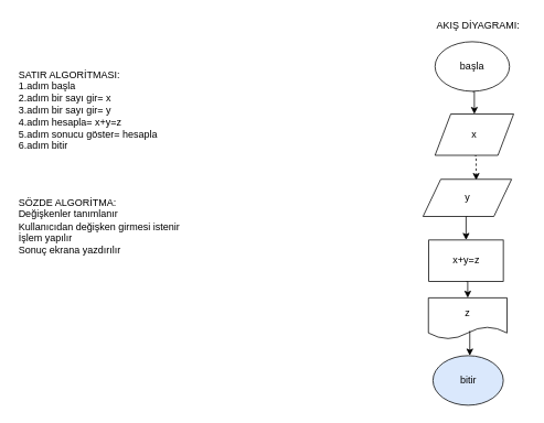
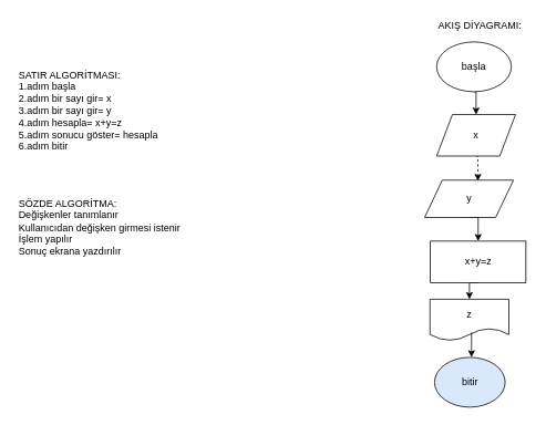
  <mxCell id="0" />
  <mxCell id="1" parent="0" />
  <mxCell id="2" value="&lt;div&gt;SATIR ALGORİTMASI:&lt;/div&gt;&lt;div&gt;1.adım başla&lt;/div&gt;&lt;div&gt;2.adım bir sayı gir= x&lt;/div&gt;&lt;div&gt;3.adım bir sayı gir= y&lt;/div&gt;&lt;div&gt;4.adım hesapla= x+y=z&lt;/div&gt;&lt;div&gt;5.adım sonucu göster= hesapla&lt;/div&gt;&lt;div&gt;6.adım bitir&lt;/div&gt;" style="text;html=1;resizable=0;points=[];autosize=1;align=left;verticalAlign=top;spacingTop=-4;" parent="1" vertex="1"><mxGeometry x="20" y="80" width="190" height="100" as="geometry" /></mxCell>
  <mxCell id="3" value="SÖZDE ALGORİTMA:&lt;br&gt;Değişkenler tanımlanır&lt;br&gt;Kullanıcıdan değişken girmesi istenir&lt;br&gt;İşlem yapılır&lt;br&gt;Sonuç ekrana yazdırılır" style="text;html=1;resizable=0;points=[];autosize=1;align=left;verticalAlign=top;spacingTop=-4;" parent="1" vertex="1"><mxGeometry x="20" y="235" width="220" height="70" as="geometry" /></mxCell>
  <mxCell id="4" style="edgeStyle=orthogonalEdgeStyle;rounded=0;orthogonalLoop=1;jettySize=auto;html=1;exitX=0.5;exitY=1;exitDx=0;exitDy=0;entryX=0.5;entryY=0;entryDx=0;entryDy=0;" parent="1" source="5" target="7" edge="1"><mxGeometry relative="1" as="geometry" /></mxCell>
  <mxCell id="5" value="başla" style="ellipse;whiteSpace=wrap;html=1;" parent="1" vertex="1"><mxGeometry x="525" y="50" width="90" height="60" as="geometry" /></mxCell>
  <mxCell id="6" style="edgeStyle=orthogonalEdgeStyle;rounded=0;orthogonalLoop=1;jettySize=auto;html=1;exitX=0.5;exitY=1;exitDx=0;exitDy=0;entryX=0.6;entryY=0.022;entryDx=0;entryDy=0;entryPerimeter=0;dashed=1;" parent="1" source="7" target="10" edge="1"><mxGeometry relative="1" as="geometry" /></mxCell>
  <mxCell id="7" value="x" style="shape=parallelogram;perimeter=parallelogramPerimeter;whiteSpace=wrap;html=1;" parent="1" vertex="1"><mxGeometry x="525" y="137.5" width="95" height="50" as="geometry" /></mxCell>
  <mxCell id="8" value="AKIŞ DİYAGRAMI:" style="text;html=1;resizable=0;points=[];autosize=1;align=left;verticalAlign=top;spacingTop=-4;" parent="1" vertex="1"><mxGeometry x="525" y="20" width="110" height="20" as="geometry" /></mxCell>
  <mxCell id="9" style="edgeStyle=orthogonalEdgeStyle;rounded=0;orthogonalLoop=1;jettySize=auto;html=1;exitX=0.5;exitY=1;exitDx=0;exitDy=0;entryX=0.5;entryY=0;entryDx=0;entryDy=0;" parent="1" source="10" target="12" edge="1"><mxGeometry relative="1" as="geometry" /></mxCell>
  <mxCell id="10" value="y" style="shape=parallelogram;perimeter=parallelogramPerimeter;whiteSpace=wrap;html=1;" parent="1" vertex="1"><mxGeometry x="510.5" y="216.5" width="107" height="45" as="geometry" /></mxCell>
  <mxCell id="11" style="edgeStyle=orthogonalEdgeStyle;rounded=0;orthogonalLoop=1;jettySize=auto;html=1;exitX=0.5;exitY=1;exitDx=0;exitDy=0;entryX=0.5;entryY=0;entryDx=0;entryDy=0;" parent="1" source="12" target="13" edge="1"><mxGeometry relative="1" as="geometry" /></mxCell>
- <mxCell id="12" value="x+y=z" style="rounded=0;whiteSpace=wrap;html=1;" parent="1" vertex="1"><mxGeometry x="517.5" y="290" width="90" height="50" as="geometry" /></mxCell>
+ <mxCell id="12" value="x+y=z" style="rounded=0;whiteSpace=wrap;html=1;" parent="1" vertex="1"><mxGeometry x="517.5" y="290" width="115" height="50" as="geometry" /></mxCell>
  <mxCell id="13" value="z" style="shape=document;whiteSpace=wrap;html=1;boundedLbl=1;" parent="1" vertex="1"><mxGeometry x="517" y="360" width="95" height="50" as="geometry" /></mxCell>
  <mxCell id="14" value="bitir" style="ellipse;whiteSpace=wrap;html=1;fillColor=#dae8fc;" parent="1" vertex="1"><mxGeometry x="522.5" y="430" width="85" height="60" as="geometry" /></mxCell>
  <mxCell id="15" value="" style="endArrow=classic;html=1;" parent="1" edge="1"><mxGeometry width="50" height="50" relative="1" as="geometry"><mxPoint x="567" y="400" as="sourcePoint" /><mxPoint x="567" y="430" as="targetPoint" /></mxGeometry></mxCell>
